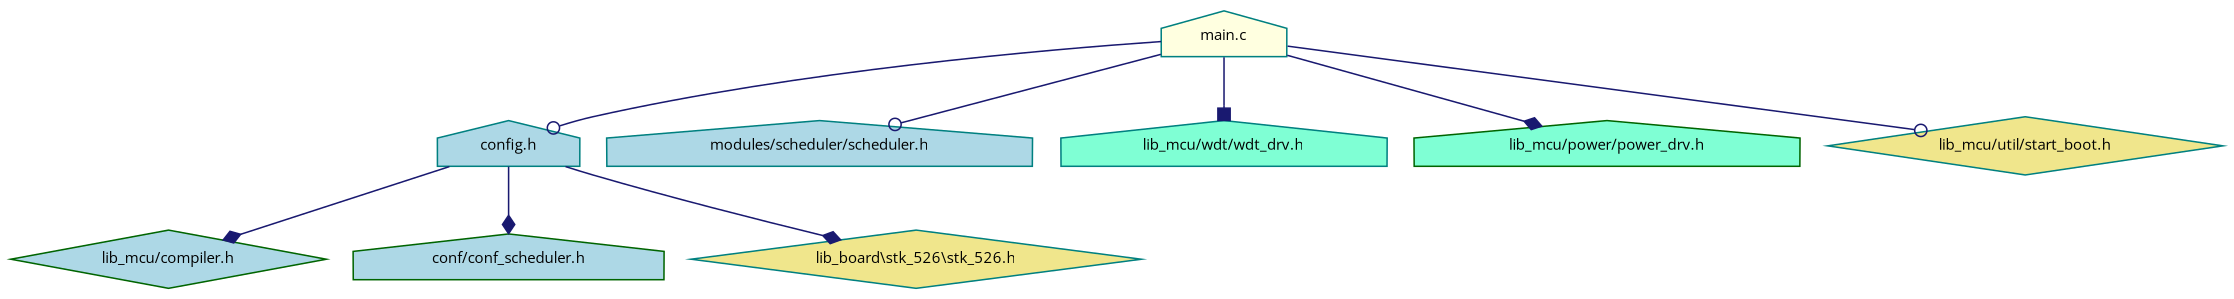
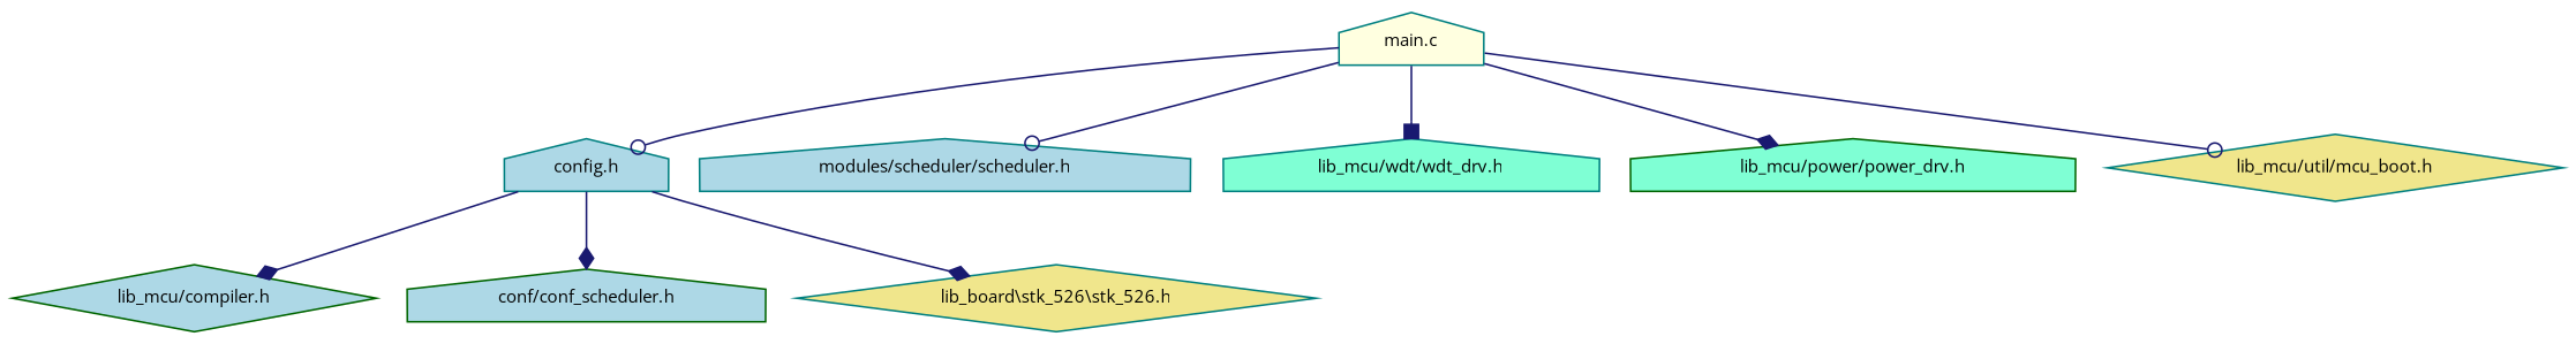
  digraph {
    fontname="Open Sans"
    node [color=teal fillcolor=lightblue fontname="Open Sans" fontsize=10 shape=house style=filled]
    edge [arrowhead=diamond color=midnightblue fontname="Open Sans" fontsize=10 labelfontname="FreeSans.ttf" labelfontsize=10 style=solid]
    n1 [fillcolor=lightyellow fontcolor=black height=0.2 label="main.c" width=0.4]
    n2 [height=0.2 label="config.h" width=0.4]
    n3 [height=0.2 label="modules/scheduler/scheduler.h" width=0.4]
    n4 [fillcolor=aquamarine height=0.2 label="lib_mcu/wdt/wdt_drv.h" width=0.4]
    n5 [color=darkgreen fillcolor=aquamarine height=0.2 label="lib_mcu/power/power_drv.h" width=0.4]
-   n6 [fillcolor=khaki height=0.2 label="lib_mcu/util/start_boot.h" shape=diamond width=0.4]
+   n6 [fillcolor=khaki height=0.2 label="lib_mcu/util/mcu_boot.h" shape=diamond width=0.4]
    n7 [color=darkgreen height=0.2 label="lib_mcu/compiler.h" shape=diamond width=0.4]
    n8 [color=darkgreen height=0.2 label="conf/conf_scheduler.h" width=0.4]
    n9 [fillcolor=khaki height=0.2 label="lib_board\\stk_526\\stk_526.h" shape=diamond width=0.4]
    n1 -> n2 [arrowhead=odot]
    n1 -> n3 [arrowhead=odot]
    n1 -> n4 [arrowhead=box]
    n1 -> n5
    n1 -> n6 [arrowhead=odot]
    n2 -> n7
    n2 -> n8
    n2 -> n9
  }
